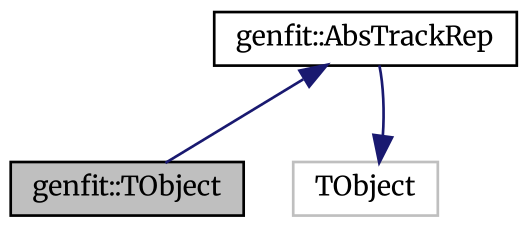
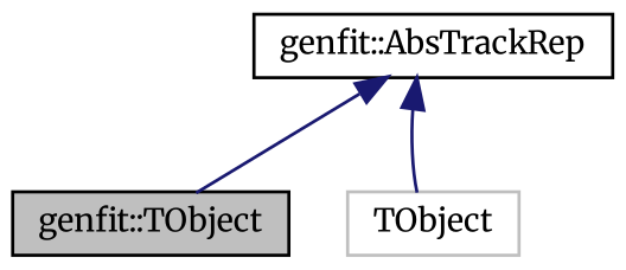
  digraph {
    fontname=Merriweather
    node [color=black fillcolor=white fontname=Merriweather fontsize=10 shape=record style=filled]
    edge [color=midnightblue dir=back fontname=Merriweather fontsize=10 labelfontname=Helvetica labelfontsize=10 style=solid]
    n1 [fillcolor=grey75 fontcolor=black height=0.2 label="genfit::TObject" width=0.4]
    n2 [height=0.2 label="genfit::AbsTrackRep" width=0.4]
    n3 [color=grey75 height=0.2 label=TObject width=0.4]
    n2 -> n1
-   n3 -> n2
+   n2 -> n3
  }
